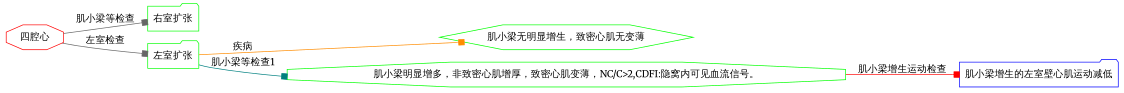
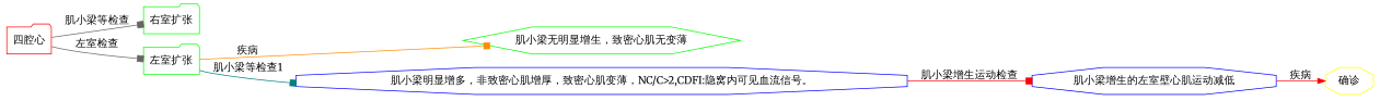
  digraph {
    fontname=Merriweather
    rankdir=LR
    node [color=green fontname=Merriweather shape=octagon]
    edge [arrowhead=box color=gray40 fontname=Merriweather]
-   n1 [color=red label="四腔心"]
+   n1 [color=red label="四腔心" shape=folder]
    n2 [label="右室扩张" shape=folder]
    n3 [label="左室扩张" shape=folder]
    n4 [label="肌小梁无明显增生，致密心肌无变薄" shape=hexagon]
-   n5 [label="肌小梁明显增多，非致密心肌增厚，致密心肌变薄，NC/C>2,CDFI:隐窝内可见血流信号。"]
-   n6 [color=blue label="肌小梁增生的左室壁心肌运动减低" shape=folder]
+   n5 [color=blue label="肌小梁明显增多，非致密心肌增厚，致密心肌变薄，NC/C>2,CDFI:隐窝内可见血流信号。"]
+   n6 [color=blue label="肌小梁增生的左室壁心肌运动减低"]
+   n7 [color=yellow label="确诊"]
    n1 -> n2 [label="肌小梁等检查"]
    n1 -> n3 [label="左室检查"]
    n3 -> n4 [color=darkorange label="疾病"]
    n3 -> n5 [color=teal label="肌小梁等检查1"]
    n5 -> n6 [color=red label="肌小梁增生运动检查"]
+   n6 -> n7 [arrowhead=normal color=red label="疾病"]
  }
